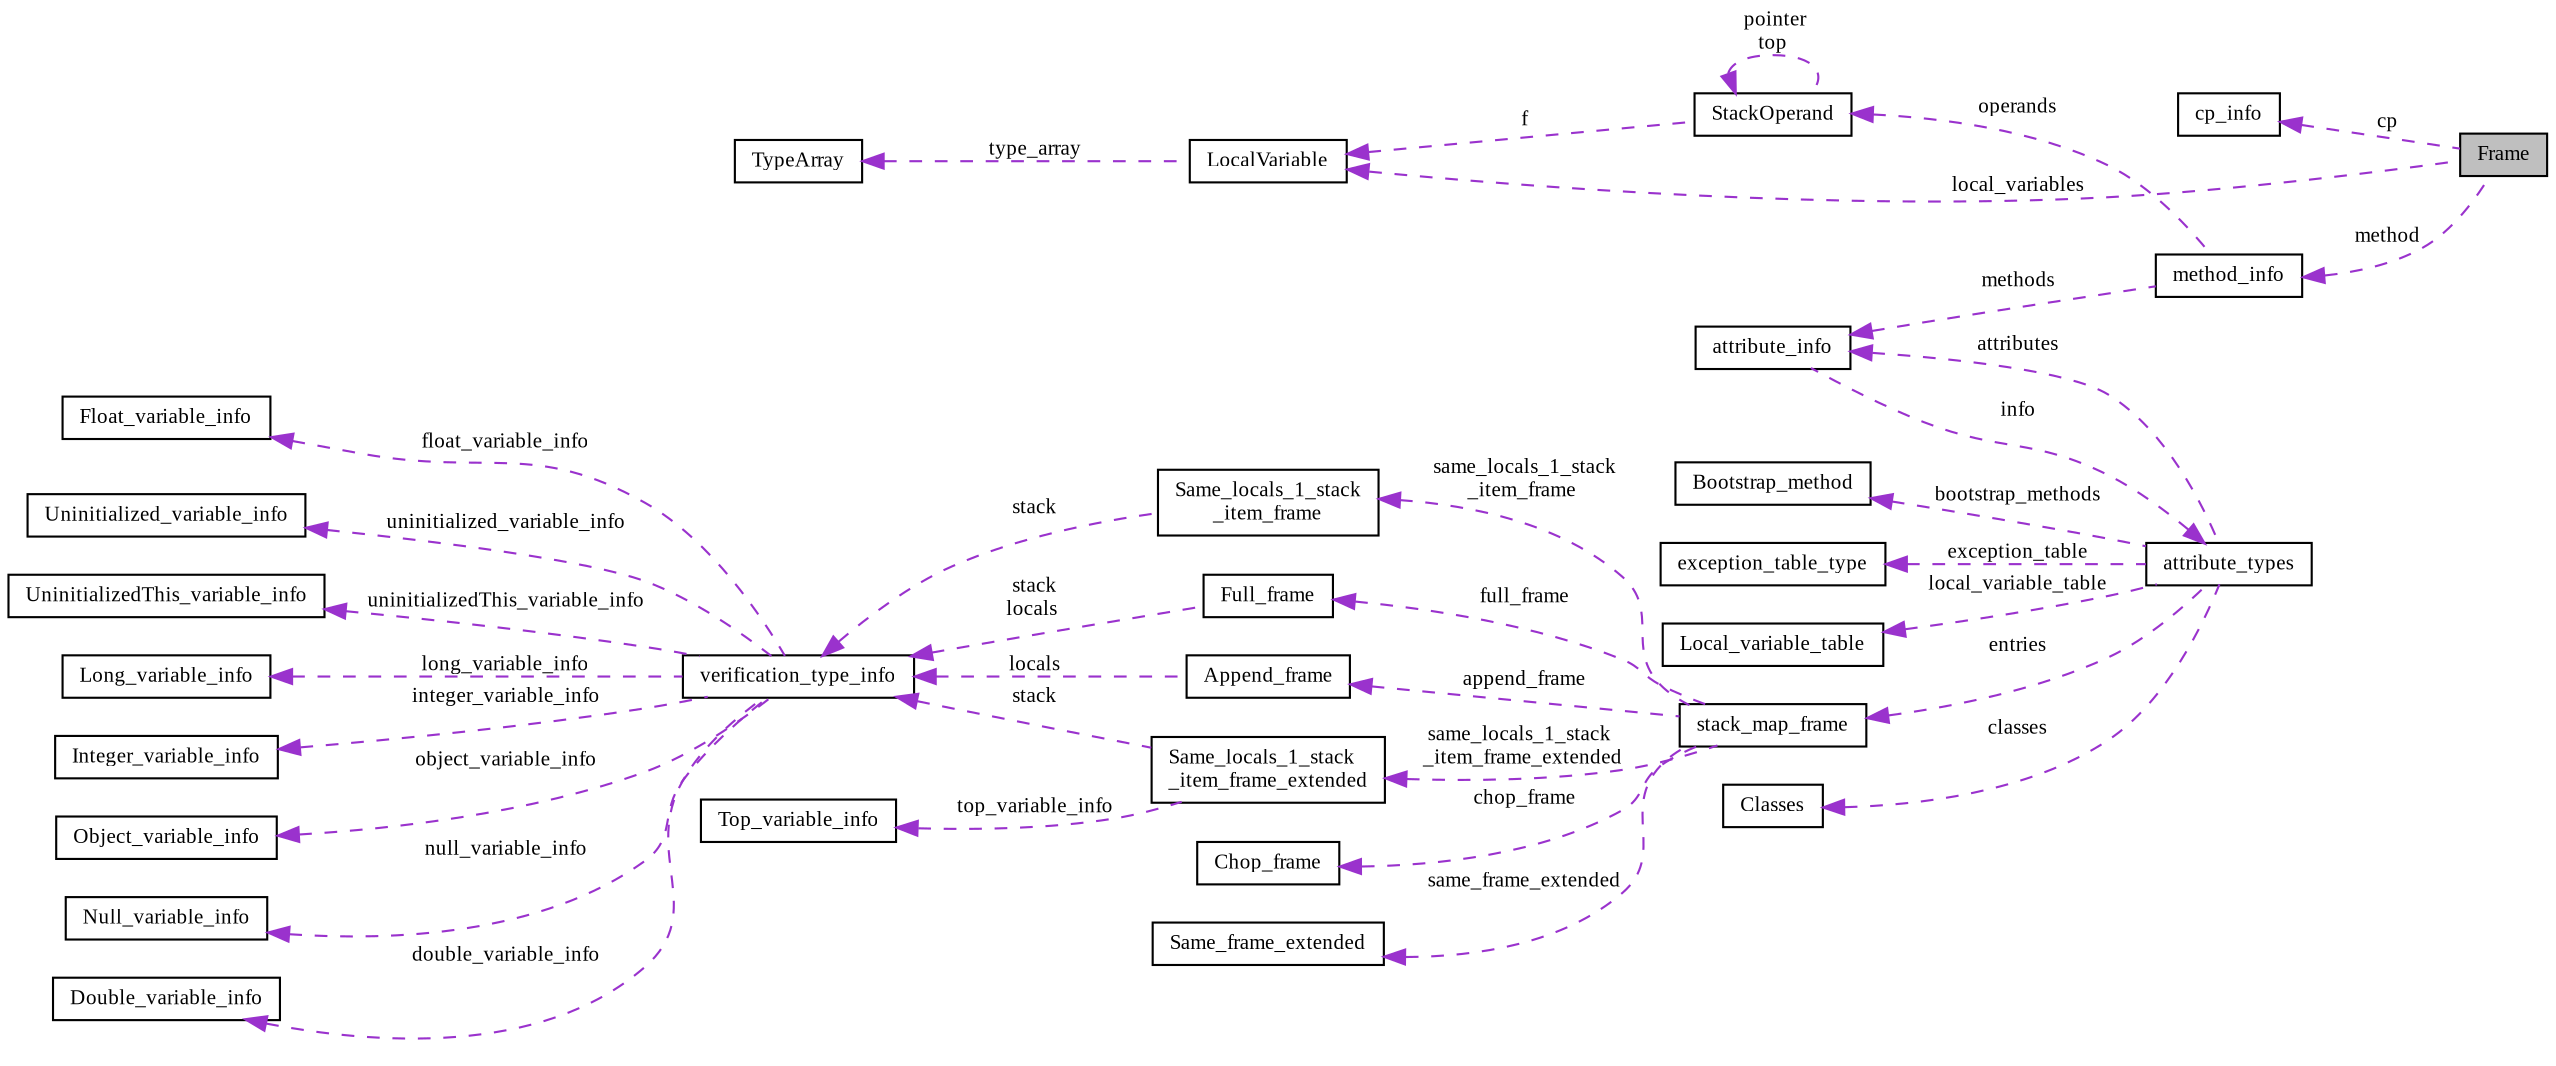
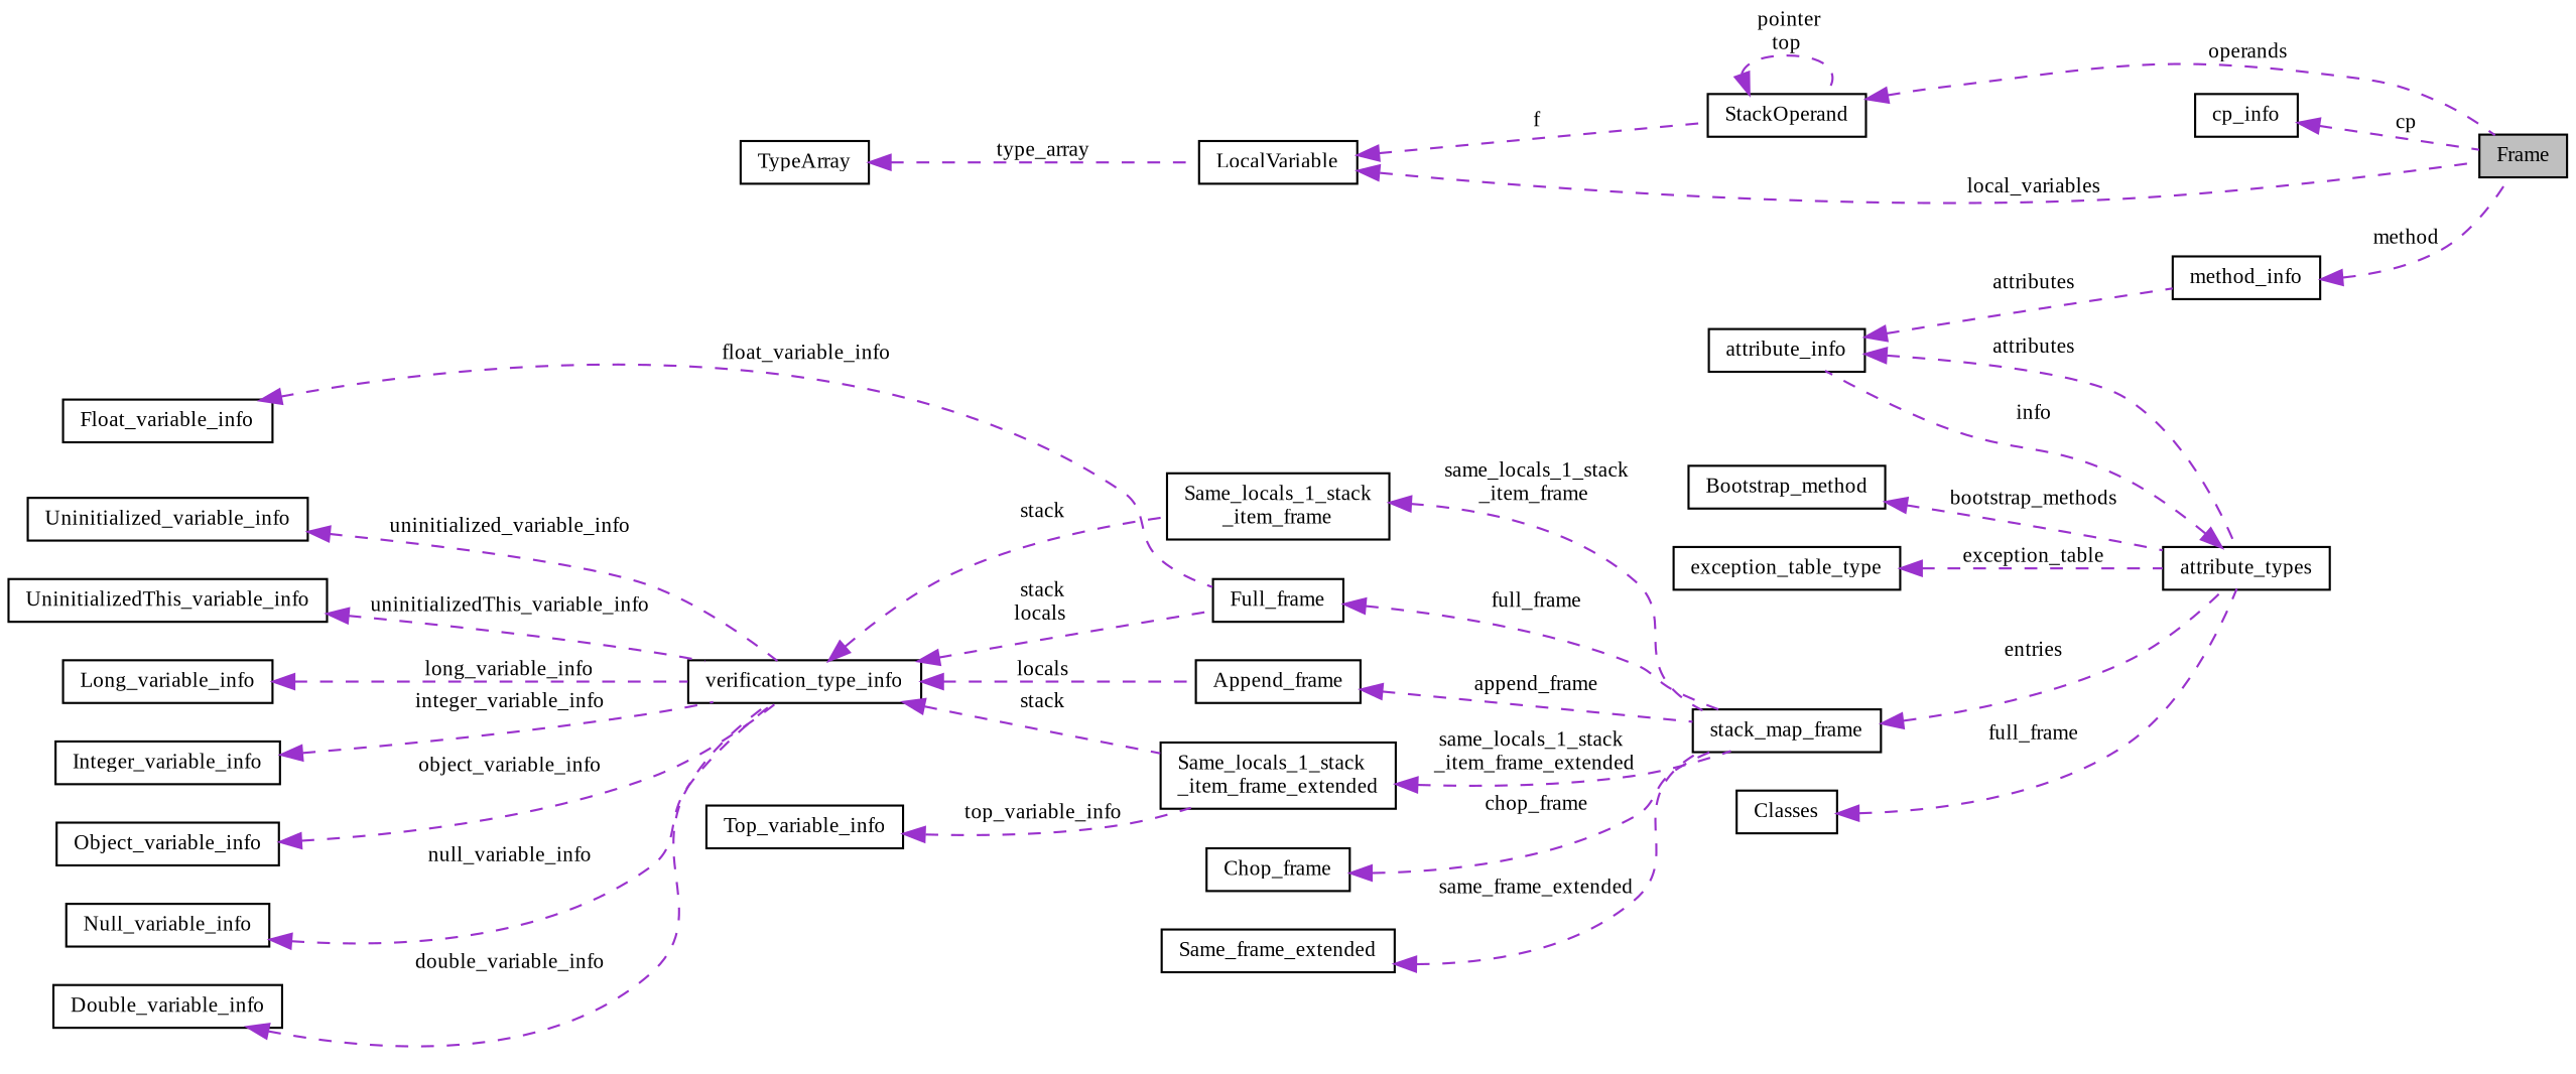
  digraph {
    fontname="Liberation Serif"
    rankdir=LR
    node [color=black fillcolor=white fontname="Liberation Serif" fontsize=10 shape=record style=filled]
    edge [color=darkorchid3 dir=back fontname="Liberation Serif" fontsize=10 labelfontname=Helvetica labelfontsize=10 style=dashed]
    n1 [fillcolor=grey75 fontcolor=black height=0.2 label=Frame width=0.4]
    n2 [height=0.2 label=method_info width=0.4]
    n3 [height=0.2 label=attribute_info width=0.4]
    n4 [height=0.2 label=attribute_types width=0.4]
    n5 [height=0.2 label=Bootstrap_method width=0.4]
    n6 [height=0.2 label=exception_table_type width=0.4]
-   n7 [height=0.2 label=Local_variable_table width=0.4]
    n8 [height=0.2 label=stack_map_frame width=0.4]
    n9 [height=0.2 label=Full_frame width=0.4]
    n10 [height=0.2 label=verification_type_info width=0.4]
    n11 [height=0.2 label="Same_locals_1_stack\l_item_frame_extended" width=0.4]
    n12 [height=0.2 label="Same_locals_1_stack\l_item_frame" width=0.4]
    n13 [height=0.2 label=Append_frame width=0.4]
    n14 [height=0.2 label=Float_variable_info width=0.4]
    n15 [height=0.2 label=Uninitialized_variable_info width=0.4]
    n16 [height=0.2 label=Top_variable_info width=0.4]
    n17 [height=0.2 label=UninitializedThis_variable_info width=0.4]
    n18 [height=0.2 label=Long_variable_info width=0.4]
    n19 [height=0.2 label=Integer_variable_info width=0.4]
    n20 [height=0.2 label=Object_variable_info width=0.4]
    n21 [height=0.2 label=Null_variable_info width=0.4]
    n22 [height=0.2 label=Double_variable_info width=0.4]
    n23 [height=0.2 label=Chop_frame width=0.4]
    n24 [height=0.2 label=Same_frame_extended width=0.4]
    n25 [height=0.2 label=Classes width=0.4]
    n26 [height=0.2 label=cp_info width=0.4]
    n27 [height=0.2 label=LocalVariable width=0.4]
    n28 [height=0.2 label=StackOperand width=0.4]
    n29 [height=0.2 label=TypeArray width=0.4]
    n2 -> n1 [label=" method"]
-   n3 -> n2 [label=" methods"]
+   n3 -> n2 [label=" attributes"]
    n3 -> n4 [label=" attributes"]
    n4 -> n3 [label=" info"]
    n5 -> n4 [label=" bootstrap_methods"]
    n6 -> n4 [label=" exception_table"]
-   n7 -> n4 [label=" local_variable_table"]
    n8 -> n4 [label=" entries"]
    n9 -> n8 [label=" full_frame"]
    n10 -> n9 [label=" stack\nlocals"]
    n10 -> n11 [label=" stack"]
    n10 -> n12 [label=" stack"]
    n10 -> n13 [label=" locals"]
    n11 -> n8 [label=" same_locals_1_stack\l_item_frame_extended"]
    n12 -> n8 [label=" same_locals_1_stack\l_item_frame"]
    n13 -> n8 [label=" append_frame"]
-   n14 -> n10 [label=" float_variable_info"]
+   n14 -> n9 [label=" float_variable_info"]
    n15 -> n10 [label=" uninitialized_variable_info"]
    n16 -> n11 [label=" top_variable_info"]
    n17 -> n10 [label=" uninitializedThis_variable_info"]
    n18 -> n10 [label=" long_variable_info"]
    n19 -> n10 [label=" integer_variable_info"]
    n20 -> n10 [label=" object_variable_info"]
    n21 -> n10 [label=" null_variable_info"]
    n22 -> n10 [label=" double_variable_info"]
    n23 -> n8 [label=" chop_frame"]
    n24 -> n8 [label=" same_frame_extended"]
-   n25 -> n4 [label=" classes"]
+   n25 -> n4 [label=" full_frame"]
    n26 -> n1 [label=" cp"]
    n27 -> n1 [label=" local_variables"]
    n27 -> n28 [label=" f"]
-   n28 -> n2 [label=" operands"]
+   n28 -> n1 [label=" operands"]
    n28 -> n28 [label=" pointer\ntop"]
    n29 -> n27 [label=" type_array"]
  }
